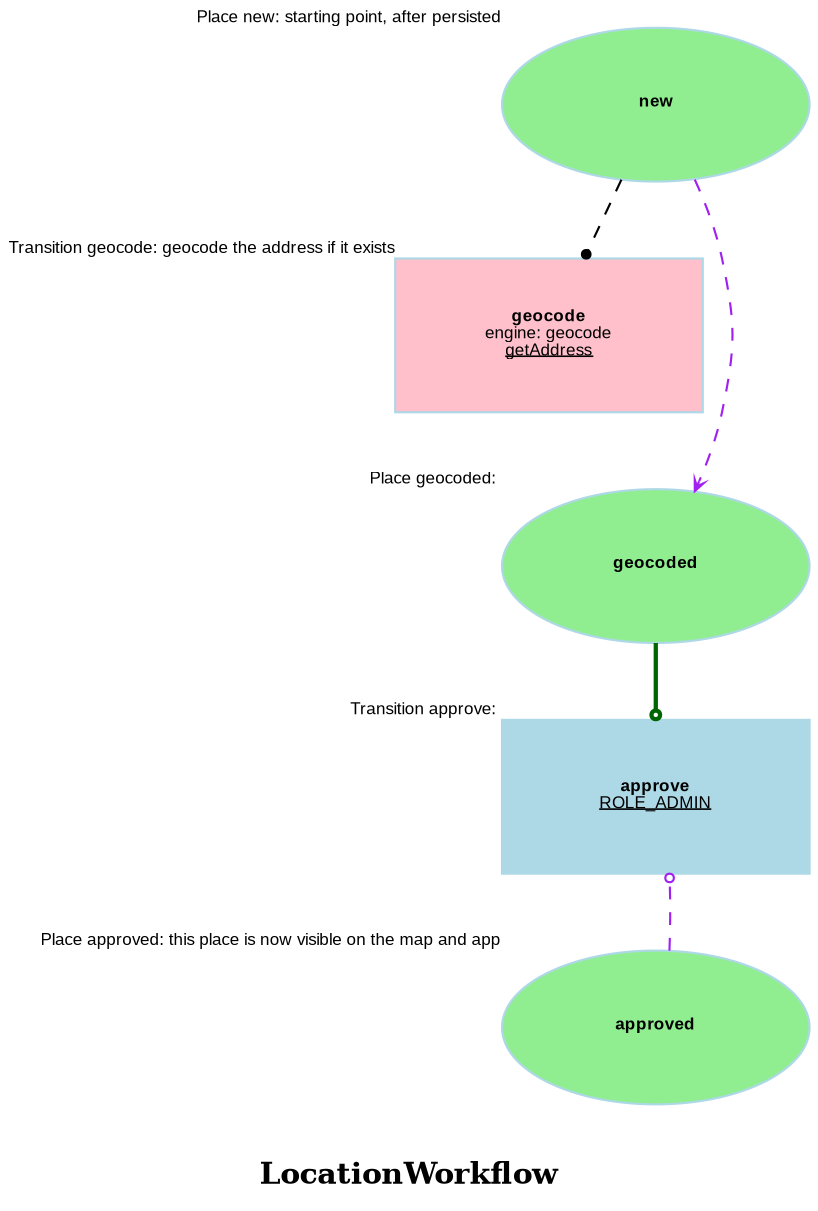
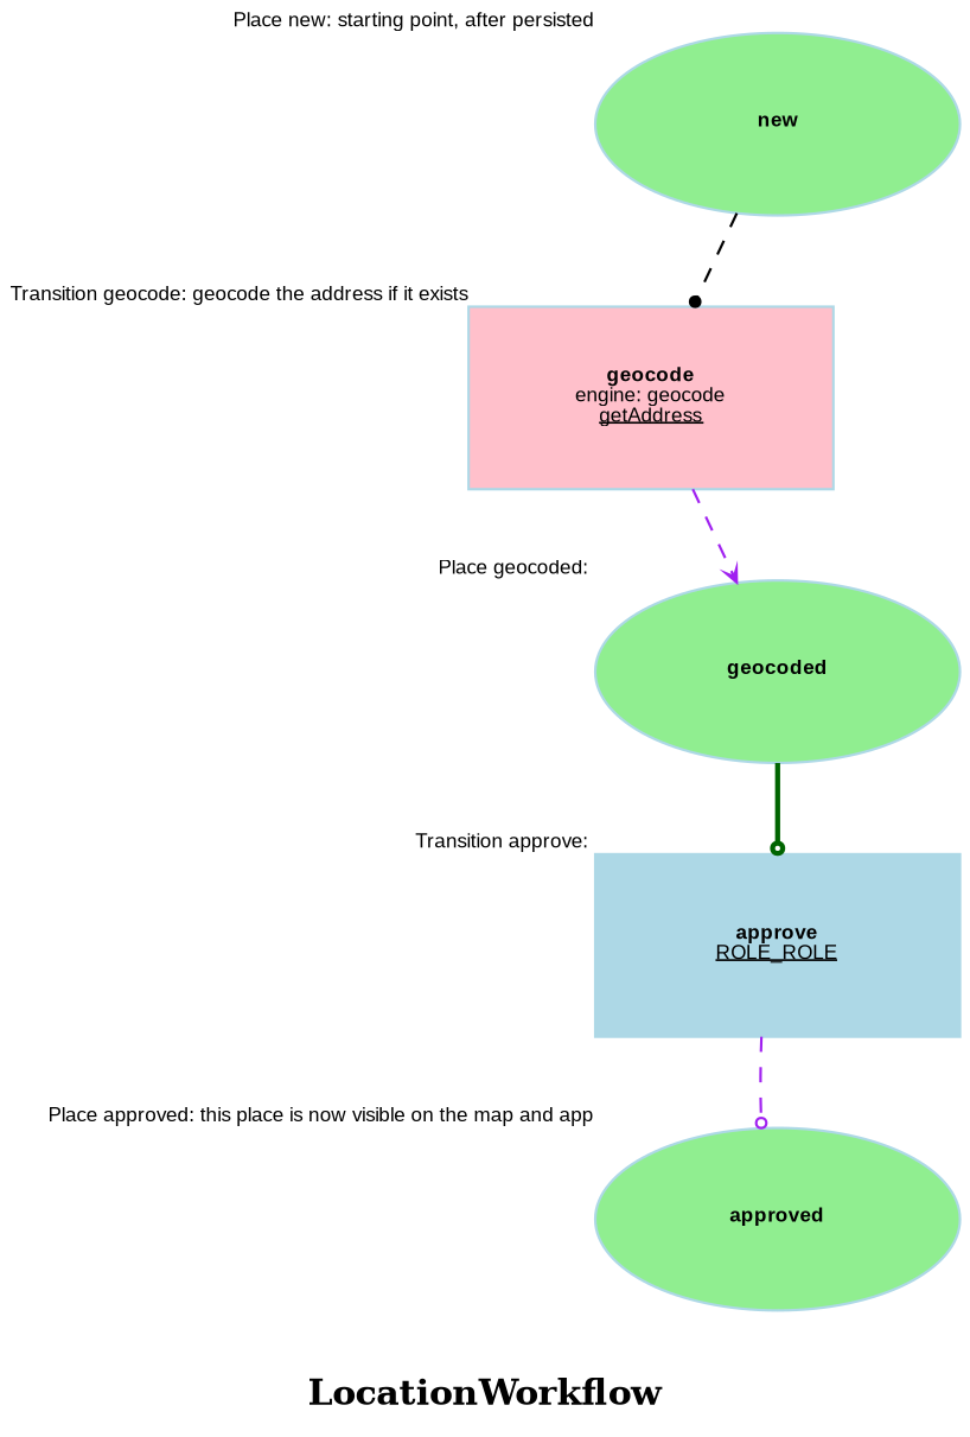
  digraph {
    label=<<B>LocationWorkflow</B>>
    rankdir=TB
    node [color=lightBlue fillcolor=lightgreen fixedsize=false fontname=Arial fontsize=8 shape=oval style=filled]
    edge [arrowhead=odot arrowsize=0.5 color=purple fontname=Arial fontsize=7 style=dashed]
    n1 [height=1 label=<<B>new</B>> width=2 xlabel="Place new: starting point, after persisted"]
    n2 [fillcolor=pink height=1 label=<<B>geocode</B><BR/>engine: geocode<BR/><U>getAddress</U>> shape=box width=2 xlabel="Transition geocode: geocode the address if it exists"]
    n3 [height=1 label=<<B>geocoded</B>> width=2 xlabel="Place geocoded: "]
-   n4 [height=1 label=<<B>approve</B><BR/><U>ROLE_ADMIN</U>> shape=box width=2 xlabel="Transition approve: " fillcolor=""]
+   n4 [height=1 label=<<B>approve</B><BR/><U>ROLE_ROLE</U>> shape=box width=2 xlabel="Transition approve: " fillcolor=""]
    n5 [height=1 label=<<B>approved</B>> width=2 xlabel="Place approved: this place is now visible on the map and app"]
    n1 -> n2 [arrowhead=dot color=black]
-   n1 -> n3 [arrowhead=vee]
+   n2 -> n3 [arrowhead=vee]
    n3 -> n4 [color=darkgreen style=bold]
-   n5 -> n4
+   n4 -> n5
  }
